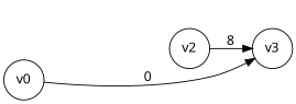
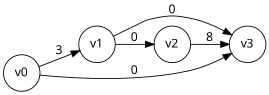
  digraph {
    fontname="Noto Sans"
    rankdir=LR
    node [fontname="Noto Sans" shape=circle]
    edge [fontname="Noto Sans"]
    n1 [label=v0]
+   n2 [label=v1]
    n3 [label=v3]
    n4 [label=v2]
+   n1 -> n2 [label=3]
    n1 -> n3 [label=0]
+   n2 -> n3 [label=0]
+   n2 -> n4 [label=0]
    n4 -> n3 [label=8]
  }
